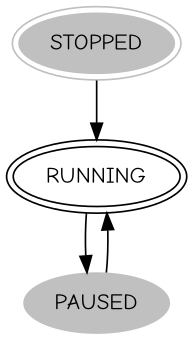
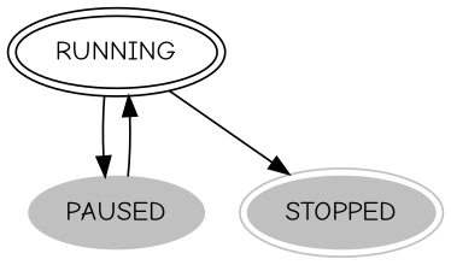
  digraph {
    fontname="Comic Neue"
    node [fontname="Comic Neue" peripheries=2 color=grey style=filled]
    edge [fontname="Comic Neue"]
    RUNNING [color="" style=""]
    PAUSED [peripheries=""]
    STOPPED
    RUNNING -> PAUSED
-   STOPPED -> RUNNING
+   RUNNING -> STOPPED
    PAUSED -> RUNNING
  }
